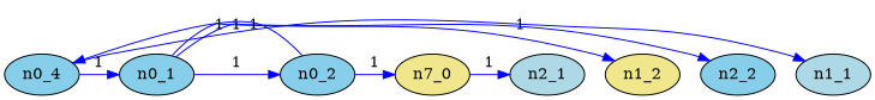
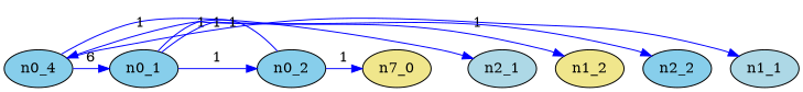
  digraph {
    node [fillcolor=skyblue style=filled]
    edge [color=blue constraint=false]
    n1 [label=n0_4]
    n0_1
    n1_1 [fillcolor=lightblue]
    n2_1 [fillcolor=lightblue]
    n0_2
    n1_2 [fillcolor=khaki]
    n2_2
    n8 [fillcolor=khaki label=n7_0]
-   n1 -> n0_1 [label=1]
+   n1 -> n0_1 [label=6]
    n1 -> n1_1 [label=1]
-   n8 -> n2_1 [label=1]
+   n1 -> n2_1 [label=1]
    n0_1 -> n0_2 [label=1]
    n0_1 -> n1_2 [label=1]
    n0_1 -> n2_2 [label=1]
    n0_2 -> n1 [label=1]
    n0_2 -> n8 [label=1]
  }
